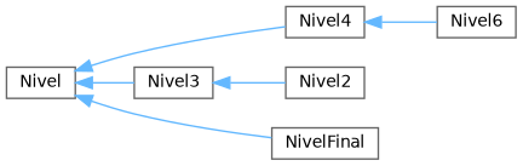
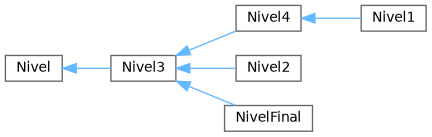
  digraph {
    rankdir=LR
    node [color=grey40 fillcolor=white fontname=Helvetica fontsize=10 shape=box style=filled]
    edge [color=steelblue1 dir=back fontname=Helvetica fontsize=10 labelfontname=Helvetica labelfontsize=10 style=solid]
    n1 [height=0.2 label=Nivel width=0.4]
    n2 [height=0.2 label=Nivel3 width=0.4]
    n3 [height=0.2 label=Nivel4 width=0.4]
    n4 [height=0.2 label=NivelFinal width=0.4]
-   n5 [height=0.2 label=Nivel6 width=0.4]
+   n5 [height=0.2 label=Nivel1 width=0.4]
    n6 [height=0.2 label=Nivel2 width=0.4]
    n1 -> n2
-   n1 -> n3
-   n1 -> n4
+   n2 -> n3
+   n2 -> n4
    n2 -> n6
    n3 -> n5
  }
